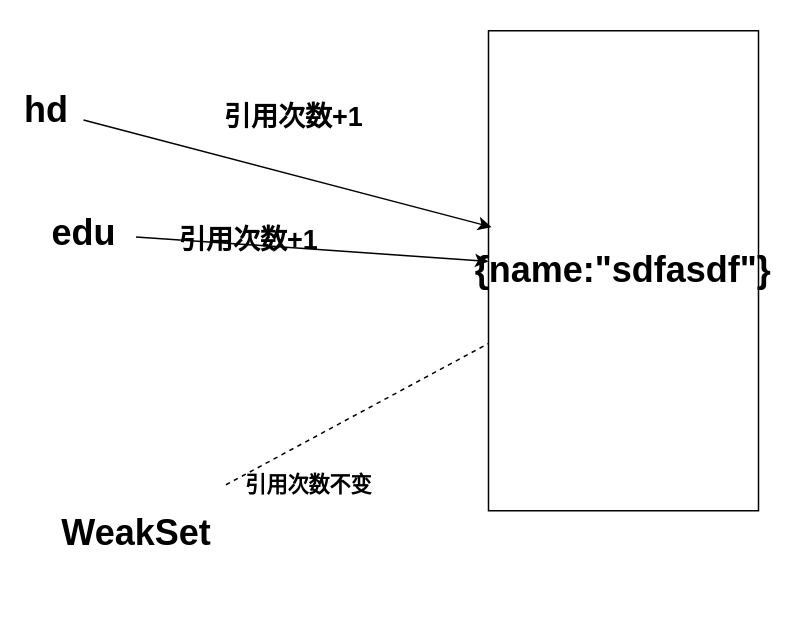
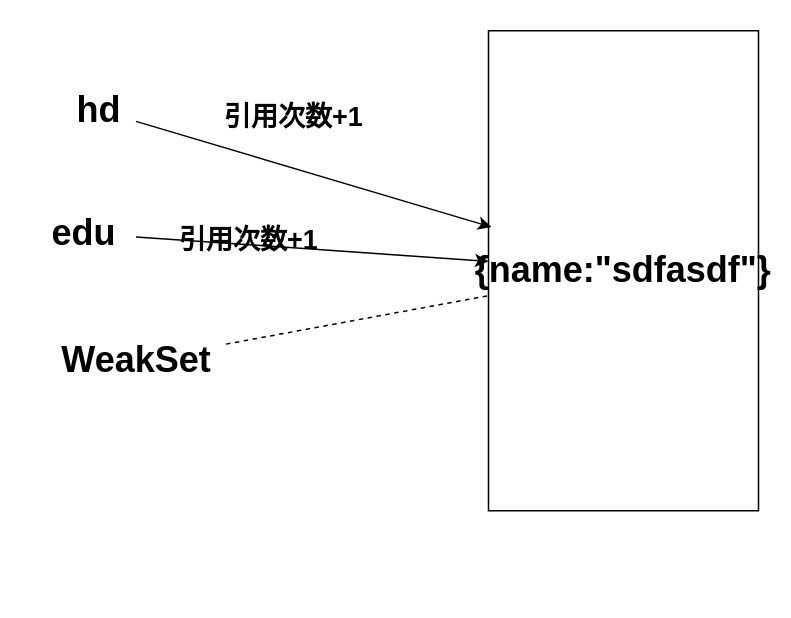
  <mxCell id="0" />
  <mxCell id="1" parent="0" />
  <mxCell id="2" value="&lt;h1&gt;{name:&quot;sdfasdf&quot;}&lt;/h1&gt;" style="whiteSpace=wrap;html=1;" vertex="1" parent="1"><mxGeometry x="325" y="20" width="180" height="320" as="geometry" /></mxCell>
  <mxCell id="3" value="" style="edgeStyle=none;html=1;entryX=0.011;entryY=0.409;entryDx=0;entryDy=0;entryPerimeter=0;" edge="1" parent="1" source="4" target="2"><mxGeometry relative="1" as="geometry"><mxPoint x="135" y="73" as="targetPoint" /></mxGeometry></mxCell>
- <mxCell id="4" value="&lt;h1&gt;hd&lt;/h1&gt;" style="text;html=1;align=center;verticalAlign=middle;resizable=0;points=[];autosize=1;strokeColor=none;fillColor=none;" vertex="1" parent="1"><mxGeometry x="5" y="38" width="50" height="70" as="geometry" /></mxCell>
+ <mxCell id="4" value="&lt;h1&gt;hd&lt;/h1&gt;" style="text;html=1;align=center;verticalAlign=middle;resizable=0;points=[];autosize=1;strokeColor=none;fillColor=none;" vertex="1" parent="1"><mxGeometry x="40" y="38" width="50" height="70" as="geometry" /></mxCell>
  <mxCell id="5" value="" style="edgeStyle=none;html=1;" edge="1" parent="1" source="6" target="2"><mxGeometry relative="1" as="geometry"><mxPoint x="180" y="143" as="targetPoint" /></mxGeometry></mxCell>
  <mxCell id="6" value="&lt;h1&gt;edu&lt;/h1&gt;" style="text;html=1;align=center;verticalAlign=middle;resizable=0;points=[];autosize=1;strokeColor=none;fillColor=none;" vertex="1" parent="1"><mxGeometry x="20" y="120" width="70" height="70" as="geometry" /></mxCell>
- <mxCell id="7" value="&lt;h1&gt;WeakSet&lt;/h1&gt;" style="text;html=1;align=center;verticalAlign=middle;resizable=0;points=[];autosize=1;strokeColor=none;fillColor=none;" vertex="1" parent="1"><mxGeometry x="30" y="320" width="120" height="70" as="geometry" /></mxCell>
+ <mxCell id="7" value="&lt;h1&gt;WeakSet&lt;/h1&gt;" style="text;html=1;align=center;verticalAlign=middle;resizable=0;points=[];autosize=1;strokeColor=none;fillColor=none;" vertex="1" parent="1"><mxGeometry x="30" y="205" width="120" height="70" as="geometry" /></mxCell>
  <mxCell id="8" value="" style="endArrow=none;dashed=1;html=1;" edge="1" parent="1" source="7" target="2"><mxGeometry width="50" height="50" relative="1" as="geometry"><mxPoint x="225" y="340" as="sourcePoint" /><mxPoint x="275" y="290" as="targetPoint" /><Array as="points" /></mxGeometry></mxCell>
  <mxCell id="9" value="&lt;h2&gt;引用次数+1&lt;/h2&gt;" style="text;html=1;align=center;verticalAlign=middle;resizable=0;points=[];autosize=1;strokeColor=none;fillColor=none;" vertex="1" parent="1"><mxGeometry x="135" y="48" width="120" height="60" as="geometry" /></mxCell>
  <mxCell id="10" value="&lt;h2&gt;引用次数+1&lt;/h2&gt;" style="text;html=1;align=center;verticalAlign=middle;resizable=0;points=[];autosize=1;strokeColor=none;fillColor=none;" vertex="1" parent="1"><mxGeometry x="105" y="130" width="120" height="60" as="geometry" /></mxCell>
- <mxCell id="11" value="&lt;h3&gt;引用次数不变&lt;/h3&gt;" style="text;html=1;align=center;verticalAlign=middle;resizable=0;points=[];autosize=1;strokeColor=none;fillColor=none;" vertex="1" parent="1"><mxGeometry x="150" y="293" width="110" height="60" as="geometry" /></mxCell>
